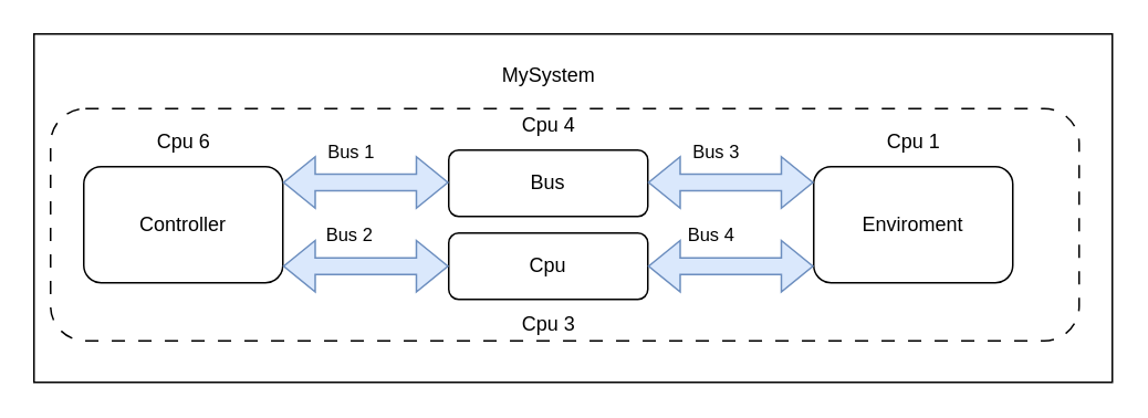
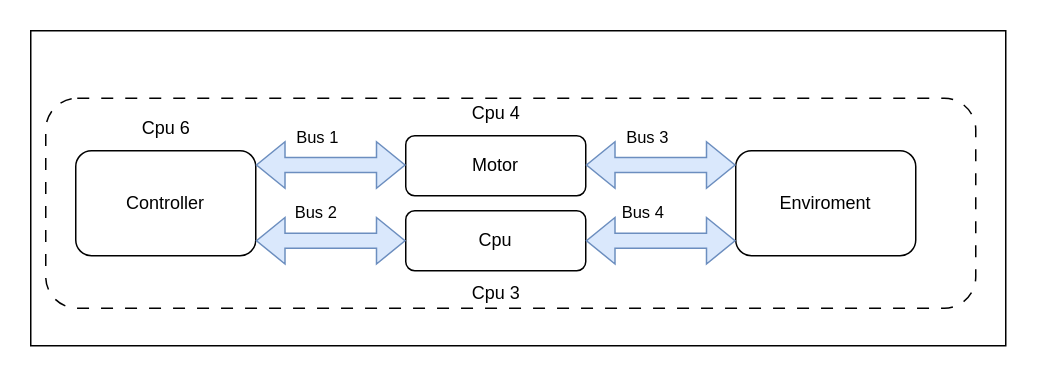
  <mxCell id="0" />
  <mxCell id="1" parent="0" />
  <mxCell id="2" value="" style="rounded=0;whiteSpace=wrap;html=1;" vertex="1" parent="1"><mxGeometry x="20" y="20" width="650" height="210" as="geometry" /></mxCell>
  <mxCell id="3" value="Controller" style="rounded=1;whiteSpace=wrap;html=1;" vertex="1" parent="1"><mxGeometry x="50" y="100" width="120" height="70" as="geometry" /></mxCell>
  <mxCell id="4" value="Cpu" style="rounded=1;whiteSpace=wrap;html=1;" vertex="1" parent="1"><mxGeometry x="270" y="140" width="120" height="40" as="geometry" /></mxCell>
- <mxCell id="5" value="Bus" style="rounded=1;whiteSpace=wrap;html=1;" vertex="1" parent="1"><mxGeometry x="270" y="90" width="120" height="40" as="geometry" /></mxCell>
+ <mxCell id="5" value="Motor" style="rounded=1;whiteSpace=wrap;html=1;" vertex="1" parent="1"><mxGeometry x="270" y="90" width="120" height="40" as="geometry" /></mxCell>
  <mxCell id="6" value="Enviroment" style="rounded=1;whiteSpace=wrap;html=1;" vertex="1" parent="1"><mxGeometry x="490" y="100" width="120" height="70" as="geometry" /></mxCell>
  <mxCell id="7" value="" style="shape=flexArrow;endArrow=classic;startArrow=classic;html=1;rounded=0;exitX=1;exitY=0.5;exitDx=0;exitDy=0;entryX=0;entryY=1;entryDx=0;entryDy=0;fillColor=#dae8fc;strokeColor=#6c8ebf;" edge="1" parent="1"><mxGeometry width="100" height="100" relative="1" as="geometry"><mxPoint x="170" y="160" as="sourcePoint" /><mxPoint x="270" y="160" as="targetPoint" /></mxGeometry></mxCell>
  <mxCell id="8" value="Bus 2" style="edgeLabel;html=1;align=center;verticalAlign=middle;resizable=0;points=[];" vertex="1" connectable="0" parent="7"><mxGeometry x="-0.22" y="2" relative="1" as="geometry"><mxPoint y="-18" as="offset" /></mxGeometry></mxCell>
  <mxCell id="9" value="" style="shape=flexArrow;endArrow=classic;startArrow=classic;html=1;rounded=0;exitX=1;exitY=0.5;exitDx=0;exitDy=0;entryX=0;entryY=1;entryDx=0;entryDy=0;fillColor=#dae8fc;strokeColor=#6c8ebf;" edge="1" parent="1"><mxGeometry width="100" height="100" relative="1" as="geometry"><mxPoint x="170" y="109.5" as="sourcePoint" /><mxPoint x="270" y="109.5" as="targetPoint" /></mxGeometry></mxCell>
  <mxCell id="10" value="Bus 1" style="edgeLabel;html=1;align=center;verticalAlign=middle;resizable=0;points=[];" vertex="1" connectable="0" parent="9"><mxGeometry x="-0.24" y="-1" relative="1" as="geometry"><mxPoint x="2" y="-20" as="offset" /></mxGeometry></mxCell>
  <mxCell id="11" value="" style="shape=flexArrow;endArrow=classic;startArrow=classic;html=1;rounded=0;exitX=1;exitY=0.5;exitDx=0;exitDy=0;entryX=0;entryY=1;entryDx=0;entryDy=0;fillColor=#dae8fc;strokeColor=#6c8ebf;" edge="1" parent="1"><mxGeometry width="100" height="100" relative="1" as="geometry"><mxPoint x="390" y="109.5" as="sourcePoint" /><mxPoint x="490" y="109.5" as="targetPoint" /></mxGeometry></mxCell>
  <mxCell id="12" value="Bus 3" style="edgeLabel;html=1;align=center;verticalAlign=middle;resizable=0;points=[];" vertex="1" connectable="0" parent="11"><mxGeometry x="-0.28" y="2" relative="1" as="geometry"><mxPoint x="4" y="-17" as="offset" /></mxGeometry></mxCell>
  <mxCell id="13" value="" style="shape=flexArrow;endArrow=classic;startArrow=classic;html=1;rounded=0;exitX=1;exitY=0.5;exitDx=0;exitDy=0;entryX=0;entryY=1;entryDx=0;entryDy=0;fillColor=#dae8fc;strokeColor=#6c8ebf;" edge="1" parent="1"><mxGeometry width="100" height="100" relative="1" as="geometry"><mxPoint x="390" y="160" as="sourcePoint" /><mxPoint x="490" y="160" as="targetPoint" /></mxGeometry></mxCell>
  <mxCell id="14" value="Bus 4" style="edgeLabel;html=1;align=center;verticalAlign=middle;resizable=0;points=[];" vertex="1" connectable="0" parent="13"><mxGeometry x="-0.26" y="3" relative="1" as="geometry"><mxPoint y="-17" as="offset" /></mxGeometry></mxCell>
  <mxCell id="15" value="" style="rounded=1;whiteSpace=wrap;html=1;dashed=1;dashPattern=8 8;fillColor=none;" vertex="1" parent="1"><mxGeometry x="30" y="65" width="620" height="140" as="geometry" /></mxCell>
  <mxCell id="16" value="Cpu 4" style="text;html=1;align=center;verticalAlign=middle;resizable=0;points=[];autosize=1;strokeColor=none;fillColor=none;" vertex="1" parent="1"><mxGeometry x="300" y="60" width="60" height="30" as="geometry" /></mxCell>
  <mxCell id="17" value="Cpu 6" style="text;html=1;align=center;verticalAlign=middle;resizable=0;points=[];autosize=1;strokeColor=none;fillColor=none;" vertex="1" parent="1"><mxGeometry x="80" y="70" width="60" height="30" as="geometry" /></mxCell>
  <mxCell id="18" value="Cpu 3" style="text;html=1;align=center;verticalAlign=middle;resizable=0;points=[];autosize=1;strokeColor=none;fillColor=none;" vertex="1" parent="1"><mxGeometry x="300" y="180" width="60" height="30" as="geometry" /></mxCell>
- <mxCell id="19" value="Cpu 1" style="text;html=1;align=center;verticalAlign=middle;resizable=0;points=[];autosize=1;strokeColor=none;fillColor=none;" vertex="1" parent="1"><mxGeometry x="520" y="70" width="60" height="30" as="geometry" /></mxCell>
- <mxCell id="20" value="MySystem" style="text;html=1;align=center;verticalAlign=middle;resizable=0;points=[];autosize=1;strokeColor=none;fillColor=none;" vertex="1" parent="1"><mxGeometry x="290" y="30" width="80" height="30" as="geometry" /></mxCell>
